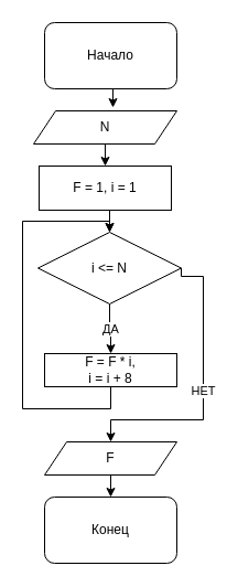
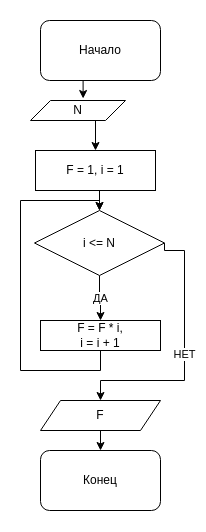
  <mxCell id="0" />
  <mxCell id="1" parent="0" />
  <mxCell id="2" style="edgeStyle=orthogonalEdgeStyle;rounded=0;orthogonalLoop=1;jettySize=auto;html=1;exitX=0.5;exitY=1;exitDx=0;exitDy=0;entryX=0.554;entryY=-0.1;entryDx=0;entryDy=0;entryPerimeter=0;" edge="1" parent="1" source="3" target="6"><mxGeometry relative="1" as="geometry" /></mxCell>
  <mxCell id="3" value="Начало" style="rounded=1;whiteSpace=wrap;html=1;" vertex="1" parent="1"><mxGeometry x="40" y="20" width="120" height="60" as="geometry" /></mxCell>
  <mxCell id="4" value="Конец" style="rounded=1;whiteSpace=wrap;html=1;" vertex="1" parent="1"><mxGeometry x="40" y="450" width="120" height="60" as="geometry" /></mxCell>
  <mxCell id="5" style="edgeStyle=orthogonalEdgeStyle;rounded=0;orthogonalLoop=1;jettySize=auto;html=1;exitX=0.5;exitY=1;exitDx=0;exitDy=0;entryX=0.5;entryY=0;entryDx=0;entryDy=0;" edge="1" parent="1" source="6" target="8"><mxGeometry relative="1" as="geometry" /></mxCell>
- <mxCell id="6" value="N" style="shape=parallelogram;perimeter=parallelogramPerimeter;whiteSpace=wrap;html=1;fixedSize=1;" vertex="1" parent="1"><mxGeometry x="30" y="100" width="130" height="30" as="geometry" /></mxCell>
+ <mxCell id="6" value="N" style="shape=parallelogram;perimeter=parallelogramPerimeter;whiteSpace=wrap;html=1;fixedSize=1;" vertex="1" parent="1"><mxGeometry x="30" y="100" width="95" height="20" as="geometry" /></mxCell>
  <mxCell id="7" style="edgeStyle=orthogonalEdgeStyle;rounded=0;orthogonalLoop=1;jettySize=auto;html=1;exitX=0.5;exitY=1;exitDx=0;exitDy=0;entryX=0.5;entryY=0;entryDx=0;entryDy=0;" edge="1" parent="1" source="8" target="11"><mxGeometry relative="1" as="geometry" /></mxCell>
  <mxCell id="8" value="F = 1, i = 1" style="rounded=0;whiteSpace=wrap;html=1;" vertex="1" parent="1"><mxGeometry x="35" y="150" width="120" height="40" as="geometry" /></mxCell>
  <mxCell id="9" value="ДА" style="edgeStyle=orthogonalEdgeStyle;rounded=0;orthogonalLoop=1;jettySize=auto;html=1;exitX=0.5;exitY=1;exitDx=0;exitDy=0;entryX=0.5;entryY=0;entryDx=0;entryDy=0;" edge="1" parent="1" source="11" target="15"><mxGeometry relative="1" as="geometry" /></mxCell>
  <mxCell id="10" value="НЕТ" style="edgeStyle=orthogonalEdgeStyle;rounded=0;orthogonalLoop=1;jettySize=auto;html=1;exitX=1;exitY=0.5;exitDx=0;exitDy=0;entryX=0.5;entryY=0;entryDx=0;entryDy=0;" edge="1" parent="1" source="11" target="13"><mxGeometry relative="1" as="geometry"><Array as="points"><mxPoint x="184" y="250" /><mxPoint x="184" y="380" /><mxPoint x="100" y="380" /></Array></mxGeometry></mxCell>
  <mxCell id="11" value="i &amp;lt;= N" style="rhombus;whiteSpace=wrap;html=1;" vertex="1" parent="1"><mxGeometry x="34" y="210" width="130" height="65" as="geometry" /></mxCell>
  <mxCell id="12" style="edgeStyle=orthogonalEdgeStyle;rounded=0;orthogonalLoop=1;jettySize=auto;html=1;exitX=0.5;exitY=1;exitDx=0;exitDy=0;entryX=0.5;entryY=0;entryDx=0;entryDy=0;" edge="1" parent="1" source="13" target="4"><mxGeometry relative="1" as="geometry" /></mxCell>
  <mxCell id="13" value="F" style="shape=parallelogram;perimeter=parallelogramPerimeter;whiteSpace=wrap;html=1;fixedSize=1;" vertex="1" parent="1"><mxGeometry x="40" y="400" width="120" height="30" as="geometry" /></mxCell>
  <mxCell id="14" style="edgeStyle=orthogonalEdgeStyle;rounded=0;orthogonalLoop=1;jettySize=auto;html=1;exitX=0.5;exitY=1;exitDx=0;exitDy=0;entryX=0.5;entryY=0;entryDx=0;entryDy=0;" edge="1" parent="1" source="15" target="11"><mxGeometry relative="1" as="geometry"><Array as="points"><mxPoint x="100" y="370" /><mxPoint x="20" y="370" /><mxPoint x="20" y="200" /><mxPoint x="99" y="200" /></Array></mxGeometry></mxCell>
- <mxCell id="15" value="F = F * i,&lt;br&gt;i = i + 8" style="rounded=0;whiteSpace=wrap;html=1;" vertex="1" parent="1"><mxGeometry x="40" y="320" width="120" height="30" as="geometry" /></mxCell>
+ <mxCell id="15" value="F = F * i,&lt;br&gt;i = i + 1" style="rounded=0;whiteSpace=wrap;html=1;" vertex="1" parent="1"><mxGeometry x="40" y="320" width="120" height="30" as="geometry" /></mxCell>
